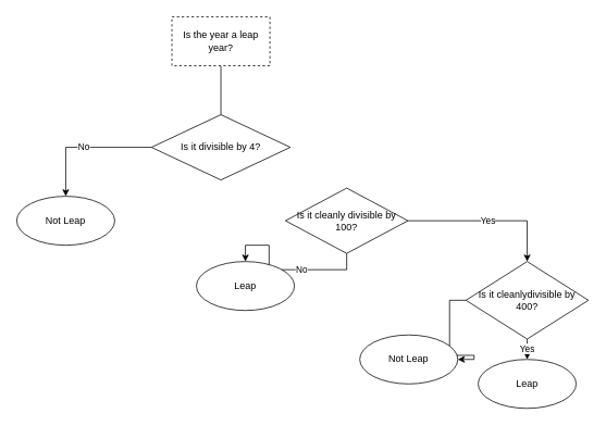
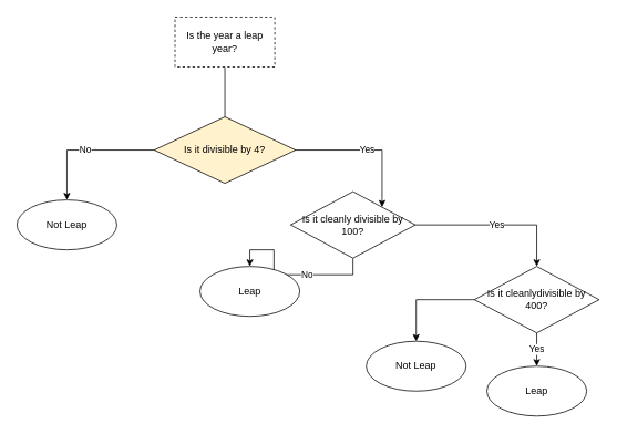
  <mxCell id="0" />
  <mxCell id="1" parent="0" />
  <mxCell id="2" value="" style="edgeStyle=orthogonalEdgeStyle;rounded=0;orthogonalLoop=1;jettySize=auto;html=1;endArrow=none;" edge="1" parent="1" source="3" target="6"><mxGeometry relative="1" as="geometry" /></mxCell>
  <mxCell id="3" value="Is the year a leap year?" style="rounded=0;whiteSpace=wrap;html=1;dashed=1;" vertex="1" parent="1"><mxGeometry x="210" y="20" width="120" height="60" as="geometry" /></mxCell>
  <mxCell id="4" value="No" style="edgeStyle=orthogonalEdgeStyle;rounded=0;orthogonalLoop=1;jettySize=auto;html=1;" edge="1" parent="1" source="6" target="7"><mxGeometry relative="1" as="geometry" /></mxCell>
- <mxCell id="6" value="Is it divisible by 4?" style="rhombus;whiteSpace=wrap;html=1;rounded=0;" vertex="1" parent="1"><mxGeometry x="185" y="140" width="170" height="80" as="geometry" /></mxCell>
+ <mxCell id="5" value="Yes" style="edgeStyle=orthogonalEdgeStyle;rounded=0;orthogonalLoop=1;jettySize=auto;html=1;" edge="1" parent="1" source="6" target="11"><mxGeometry relative="1" as="geometry"><Array as="points"><mxPoint x="459" y="180" /></Array></mxGeometry></mxCell>
+ <mxCell id="6" value="Is it divisible by 4?" style="rhombus;whiteSpace=wrap;html=1;rounded=0;fillColor=#fff2cc;" vertex="1" parent="1"><mxGeometry x="185" y="140" width="170" height="80" as="geometry" /></mxCell>
  <mxCell id="7" value="Not Leap" style="ellipse;whiteSpace=wrap;html=1;rounded=0;" vertex="1" parent="1"><mxGeometry x="20" y="240" width="120" height="60" as="geometry" /></mxCell>
  <mxCell id="8" value="Yes" style="edgeStyle=orthogonalEdgeStyle;rounded=0;orthogonalLoop=1;jettySize=auto;html=1;" edge="1" parent="1" source="11" target="14"><mxGeometry relative="1" as="geometry" /></mxCell>
  <mxCell id="9" value="" style="edgeStyle=orthogonalEdgeStyle;rounded=0;orthogonalLoop=1;jettySize=auto;html=1;" edge="1" parent="1" source="11" target="16"><mxGeometry relative="1" as="geometry" /></mxCell>
  <mxCell id="10" value="No" style="edgeLabel;html=1;align=center;verticalAlign=middle;resizable=0;points=[];" vertex="1" connectable="0" parent="9"><mxGeometry x="-0.221" y="-1" relative="1" as="geometry"><mxPoint as="offset" /></mxGeometry></mxCell>
  <mxCell id="11" value="Is it cleanly divisible by 100?" style="rhombus;whiteSpace=wrap;html=1;rounded=0;" vertex="1" parent="1"><mxGeometry x="349" y="230" width="150" height="80" as="geometry" /></mxCell>
  <mxCell id="12" value="Yes" style="edgeStyle=orthogonalEdgeStyle;rounded=0;orthogonalLoop=1;jettySize=auto;html=1;" edge="1" parent="1" source="14" target="15"><mxGeometry relative="1" as="geometry" /></mxCell>
  <mxCell id="13" value="" style="edgeStyle=orthogonalEdgeStyle;rounded=0;orthogonalLoop=1;jettySize=auto;html=1;" edge="1" parent="1" source="14" target="17"><mxGeometry relative="1" as="geometry" /></mxCell>
- <mxCell id="14" value="Is it cleanlydivisible by 400?" style="rhombus;whiteSpace=wrap;html=1;rounded=0;" vertex="1" parent="1"><mxGeometry x="570" y="320" width="150" height="95" as="geometry" /></mxCell>
+ <mxCell id="14" value="Is it cleanlydivisible by 400?" style="rhombus;whiteSpace=wrap;html=1;rounded=0;" vertex="1" parent="1"><mxGeometry x="570" y="320" width="150" height="80" as="geometry" /></mxCell>
  <mxCell id="15" value="Leap" style="ellipse;whiteSpace=wrap;html=1;rounded=0;" vertex="1" parent="1"><mxGeometry x="585" y="440" width="120" height="60" as="geometry" /></mxCell>
  <mxCell id="16" value="Leap" style="ellipse;whiteSpace=wrap;html=1;rounded=0;" vertex="1" parent="1"><mxGeometry x="240" y="320" width="120" height="60" as="geometry" /></mxCell>
  <mxCell id="17" value="Not Leap" style="ellipse;whiteSpace=wrap;html=1;rounded=0;" vertex="1" parent="1"><mxGeometry x="440" y="410" width="120" height="60" as="geometry" /></mxCell>
